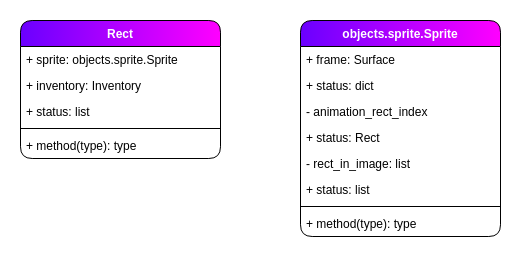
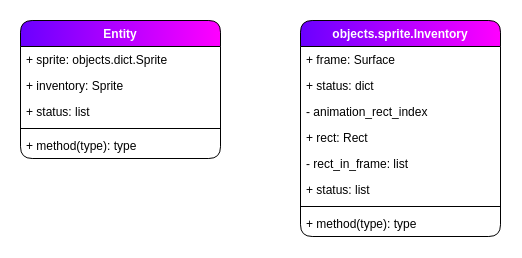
  <mxCell id="0" />
  <mxCell id="1" parent="0" />
- <mxCell id="2" value="Rect" style="swimlane;fontStyle=1;align=center;verticalAlign=top;childLayout=stackLayout;horizontal=1;startSize=26;horizontalStack=0;resizeParent=1;resizeParentMax=0;resizeLast=0;collapsible=1;marginBottom=0;fillColor=#6a00ff;fontColor=#ffffff;strokeColor=default;gradientColor=#FF00FF;gradientDirection=east;swimlaneFillColor=none;swimlaneLine=1;rounded=1;shadow=0;glass=0;" vertex="1" parent="1"><mxGeometry x="20" y="20" width="200" height="138" as="geometry"><mxRectangle x="40" y="40" width="200" height="30" as="alternateBounds" /></mxGeometry></mxCell>
- <mxCell id="3" value="+ sprite: objects.sprite.Sprite" style="text;align=left;verticalAlign=top;spacingLeft=4;spacingRight=4;overflow=hidden;rotatable=0;points=[[0,0.5],[1,0.5]];portConstraint=eastwest;" vertex="1" parent="2"><mxGeometry y="26" width="200" height="26" as="geometry" /></mxCell>
- <mxCell id="4" value="+ inventory: Inventory" style="text;align=left;verticalAlign=top;spacingLeft=4;spacingRight=4;overflow=hidden;rotatable=0;points=[[0,0.5],[1,0.5]];portConstraint=eastwest;" vertex="1" parent="2"><mxGeometry y="52" width="200" height="26" as="geometry" /></mxCell>
+ <mxCell id="2" value="Entity" style="swimlane;fontStyle=1;align=center;verticalAlign=top;childLayout=stackLayout;horizontal=1;startSize=26;horizontalStack=0;resizeParent=1;resizeParentMax=0;resizeLast=0;collapsible=1;marginBottom=0;fillColor=#6a00ff;fontColor=#ffffff;strokeColor=default;gradientColor=#FF00FF;gradientDirection=east;swimlaneFillColor=none;swimlaneLine=1;rounded=1;shadow=0;glass=0;" vertex="1" parent="1"><mxGeometry x="20" y="20" width="200" height="138" as="geometry"><mxRectangle x="40" y="40" width="200" height="30" as="alternateBounds" /></mxGeometry></mxCell>
+ <mxCell id="3" value="+ sprite: objects.dict.Sprite" style="text;align=left;verticalAlign=top;spacingLeft=4;spacingRight=4;overflow=hidden;rotatable=0;points=[[0,0.5],[1,0.5]];portConstraint=eastwest;" vertex="1" parent="2"><mxGeometry y="26" width="200" height="26" as="geometry" /></mxCell>
+ <mxCell id="4" value="+ inventory: Sprite" style="text;align=left;verticalAlign=top;spacingLeft=4;spacingRight=4;overflow=hidden;rotatable=0;points=[[0,0.5],[1,0.5]];portConstraint=eastwest;" vertex="1" parent="2"><mxGeometry y="52" width="200" height="26" as="geometry" /></mxCell>
  <mxCell id="5" value="+ status: list&#10;" style="text;align=left;verticalAlign=top;spacingLeft=4;spacingRight=4;overflow=hidden;rotatable=0;points=[[0,0.5],[1,0.5]];portConstraint=eastwest;" vertex="1" parent="2"><mxGeometry y="78" width="200" height="26" as="geometry" /></mxCell>
  <mxCell id="6" value="" style="line;strokeWidth=1;fillColor=none;align=left;verticalAlign=middle;spacingTop=-1;spacingLeft=3;spacingRight=3;rotatable=0;labelPosition=right;points=[];portConstraint=eastwest;strokeColor=inherit;" vertex="1" parent="2"><mxGeometry y="104" width="200" height="8" as="geometry" /></mxCell>
  <mxCell id="7" value="+ method(type): type" style="text;strokeColor=none;fillColor=none;align=left;verticalAlign=top;spacingLeft=4;spacingRight=4;overflow=hidden;rotatable=0;points=[[0,0.5],[1,0.5]];portConstraint=eastwest;glass=0;rounded=0;" vertex="1" parent="2"><mxGeometry y="112" width="200" height="26" as="geometry" /></mxCell>
- <mxCell id="8" value="objects.sprite.Sprite" style="swimlane;fontStyle=1;align=center;verticalAlign=top;childLayout=stackLayout;horizontal=1;startSize=26;horizontalStack=0;resizeParent=1;resizeParentMax=0;resizeLast=0;collapsible=1;marginBottom=0;fillColor=#6a00ff;fontColor=#ffffff;strokeColor=default;gradientColor=#FF00FF;gradientDirection=east;swimlaneFillColor=none;swimlaneLine=1;rounded=1;shadow=0;glass=0;" vertex="1" parent="1"><mxGeometry x="300" y="20" width="200" height="216" as="geometry"><mxRectangle x="320" y="40" width="200" height="30" as="alternateBounds" /></mxGeometry></mxCell>
+ <mxCell id="8" value="objects.sprite.Inventory" style="swimlane;fontStyle=1;align=center;verticalAlign=top;childLayout=stackLayout;horizontal=1;startSize=26;horizontalStack=0;resizeParent=1;resizeParentMax=0;resizeLast=0;collapsible=1;marginBottom=0;fillColor=#6a00ff;fontColor=#ffffff;strokeColor=default;gradientColor=#FF00FF;gradientDirection=east;swimlaneFillColor=none;swimlaneLine=1;rounded=1;shadow=0;glass=0;" vertex="1" parent="1"><mxGeometry x="300" y="20" width="200" height="216" as="geometry"><mxRectangle x="320" y="40" width="200" height="30" as="alternateBounds" /></mxGeometry></mxCell>
  <mxCell id="9" value="+ frame: Surface" style="text;align=left;verticalAlign=top;spacingLeft=4;spacingRight=4;overflow=hidden;rotatable=0;points=[[0,0.5],[1,0.5]];portConstraint=eastwest;" vertex="1" parent="8"><mxGeometry y="26" width="200" height="26" as="geometry" /></mxCell>
  <mxCell id="10" value="+ status: dict" style="text;align=left;verticalAlign=top;spacingLeft=4;spacingRight=4;overflow=hidden;rotatable=0;points=[[0,0.5],[1,0.5]];portConstraint=eastwest;" vertex="1" parent="8"><mxGeometry y="52" width="200" height="26" as="geometry" /></mxCell>
  <mxCell id="11" value="- animation_rect_index" style="text;align=left;verticalAlign=top;spacingLeft=4;spacingRight=4;overflow=hidden;rotatable=0;points=[[0,0.5],[1,0.5]];portConstraint=eastwest;" vertex="1" parent="8"><mxGeometry y="78" width="200" height="26" as="geometry" /></mxCell>
- <mxCell id="12" value="+ status: Rect" style="text;align=left;verticalAlign=top;spacingLeft=4;spacingRight=4;overflow=hidden;rotatable=0;points=[[0,0.5],[1,0.5]];portConstraint=eastwest;" vertex="1" parent="8"><mxGeometry y="104" width="200" height="26" as="geometry" /></mxCell>
- <mxCell id="13" value="- rect_in_image: list" style="text;align=left;verticalAlign=top;spacingLeft=4;spacingRight=4;overflow=hidden;rotatable=0;points=[[0,0.5],[1,0.5]];portConstraint=eastwest;" vertex="1" parent="8"><mxGeometry y="130" width="200" height="26" as="geometry" /></mxCell>
+ <mxCell id="12" value="+ rect: Rect" style="text;align=left;verticalAlign=top;spacingLeft=4;spacingRight=4;overflow=hidden;rotatable=0;points=[[0,0.5],[1,0.5]];portConstraint=eastwest;" vertex="1" parent="8"><mxGeometry y="104" width="200" height="26" as="geometry" /></mxCell>
+ <mxCell id="13" value="- rect_in_frame: list" style="text;align=left;verticalAlign=top;spacingLeft=4;spacingRight=4;overflow=hidden;rotatable=0;points=[[0,0.5],[1,0.5]];portConstraint=eastwest;" vertex="1" parent="8"><mxGeometry y="130" width="200" height="26" as="geometry" /></mxCell>
  <mxCell id="14" value="+ status: list&#10;" style="text;align=left;verticalAlign=top;spacingLeft=4;spacingRight=4;overflow=hidden;rotatable=0;points=[[0,0.5],[1,0.5]];portConstraint=eastwest;" vertex="1" parent="8"><mxGeometry y="156" width="200" height="26" as="geometry" /></mxCell>
  <mxCell id="15" value="" style="line;strokeWidth=1;fillColor=none;align=left;verticalAlign=middle;spacingTop=-1;spacingLeft=3;spacingRight=3;rotatable=0;labelPosition=right;points=[];portConstraint=eastwest;strokeColor=inherit;" vertex="1" parent="8"><mxGeometry y="182" width="200" height="8" as="geometry" /></mxCell>
  <mxCell id="16" value="+ method(type): type" style="text;strokeColor=none;fillColor=none;align=left;verticalAlign=top;spacingLeft=4;spacingRight=4;overflow=hidden;rotatable=0;points=[[0,0.5],[1,0.5]];portConstraint=eastwest;glass=0;rounded=0;" vertex="1" parent="8"><mxGeometry y="190" width="200" height="26" as="geometry" /></mxCell>
